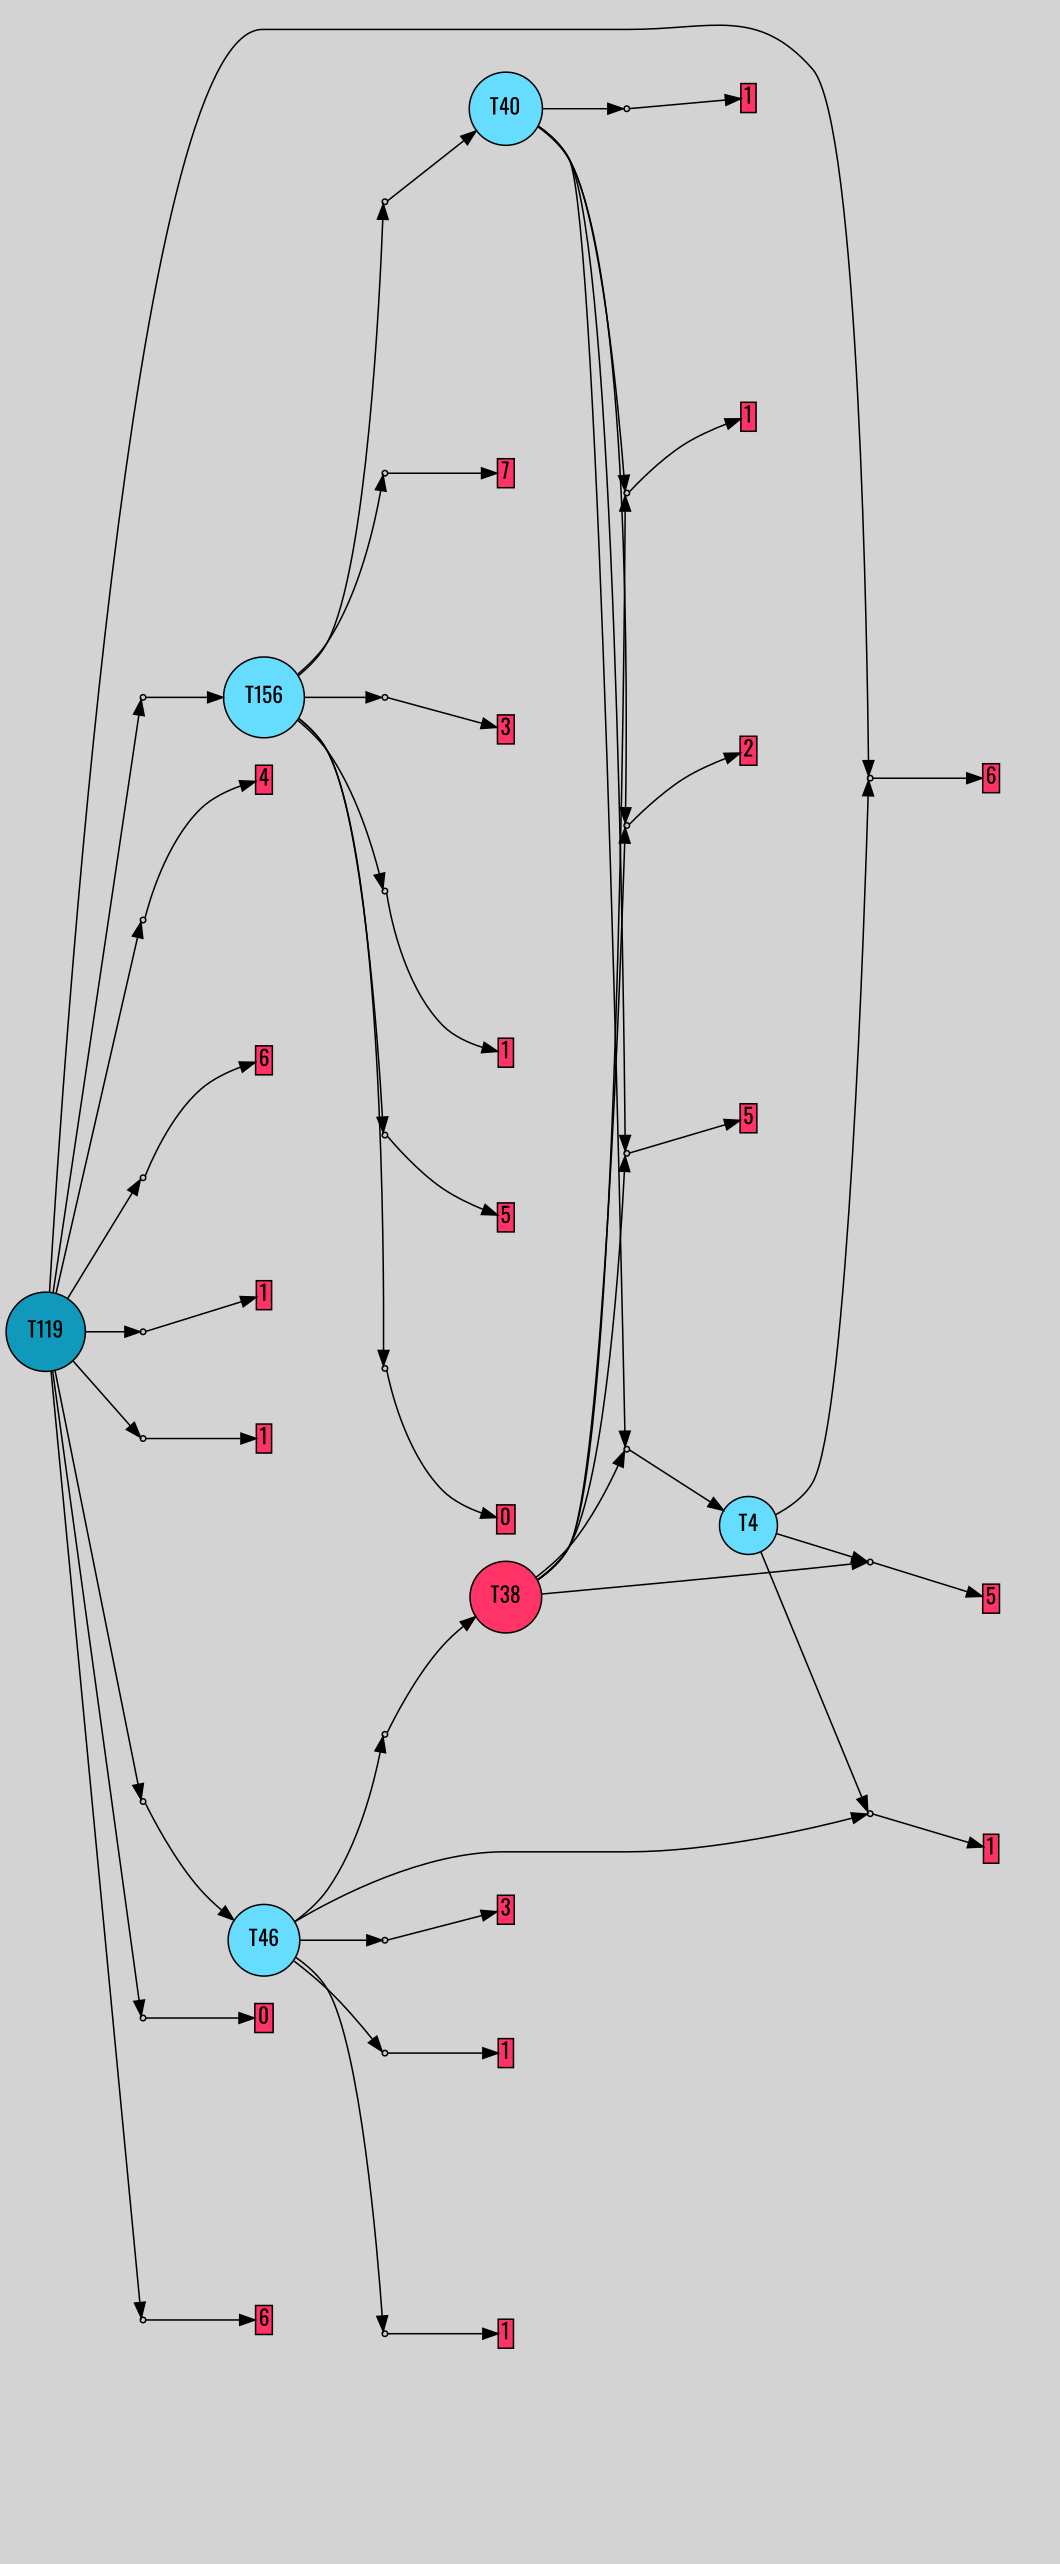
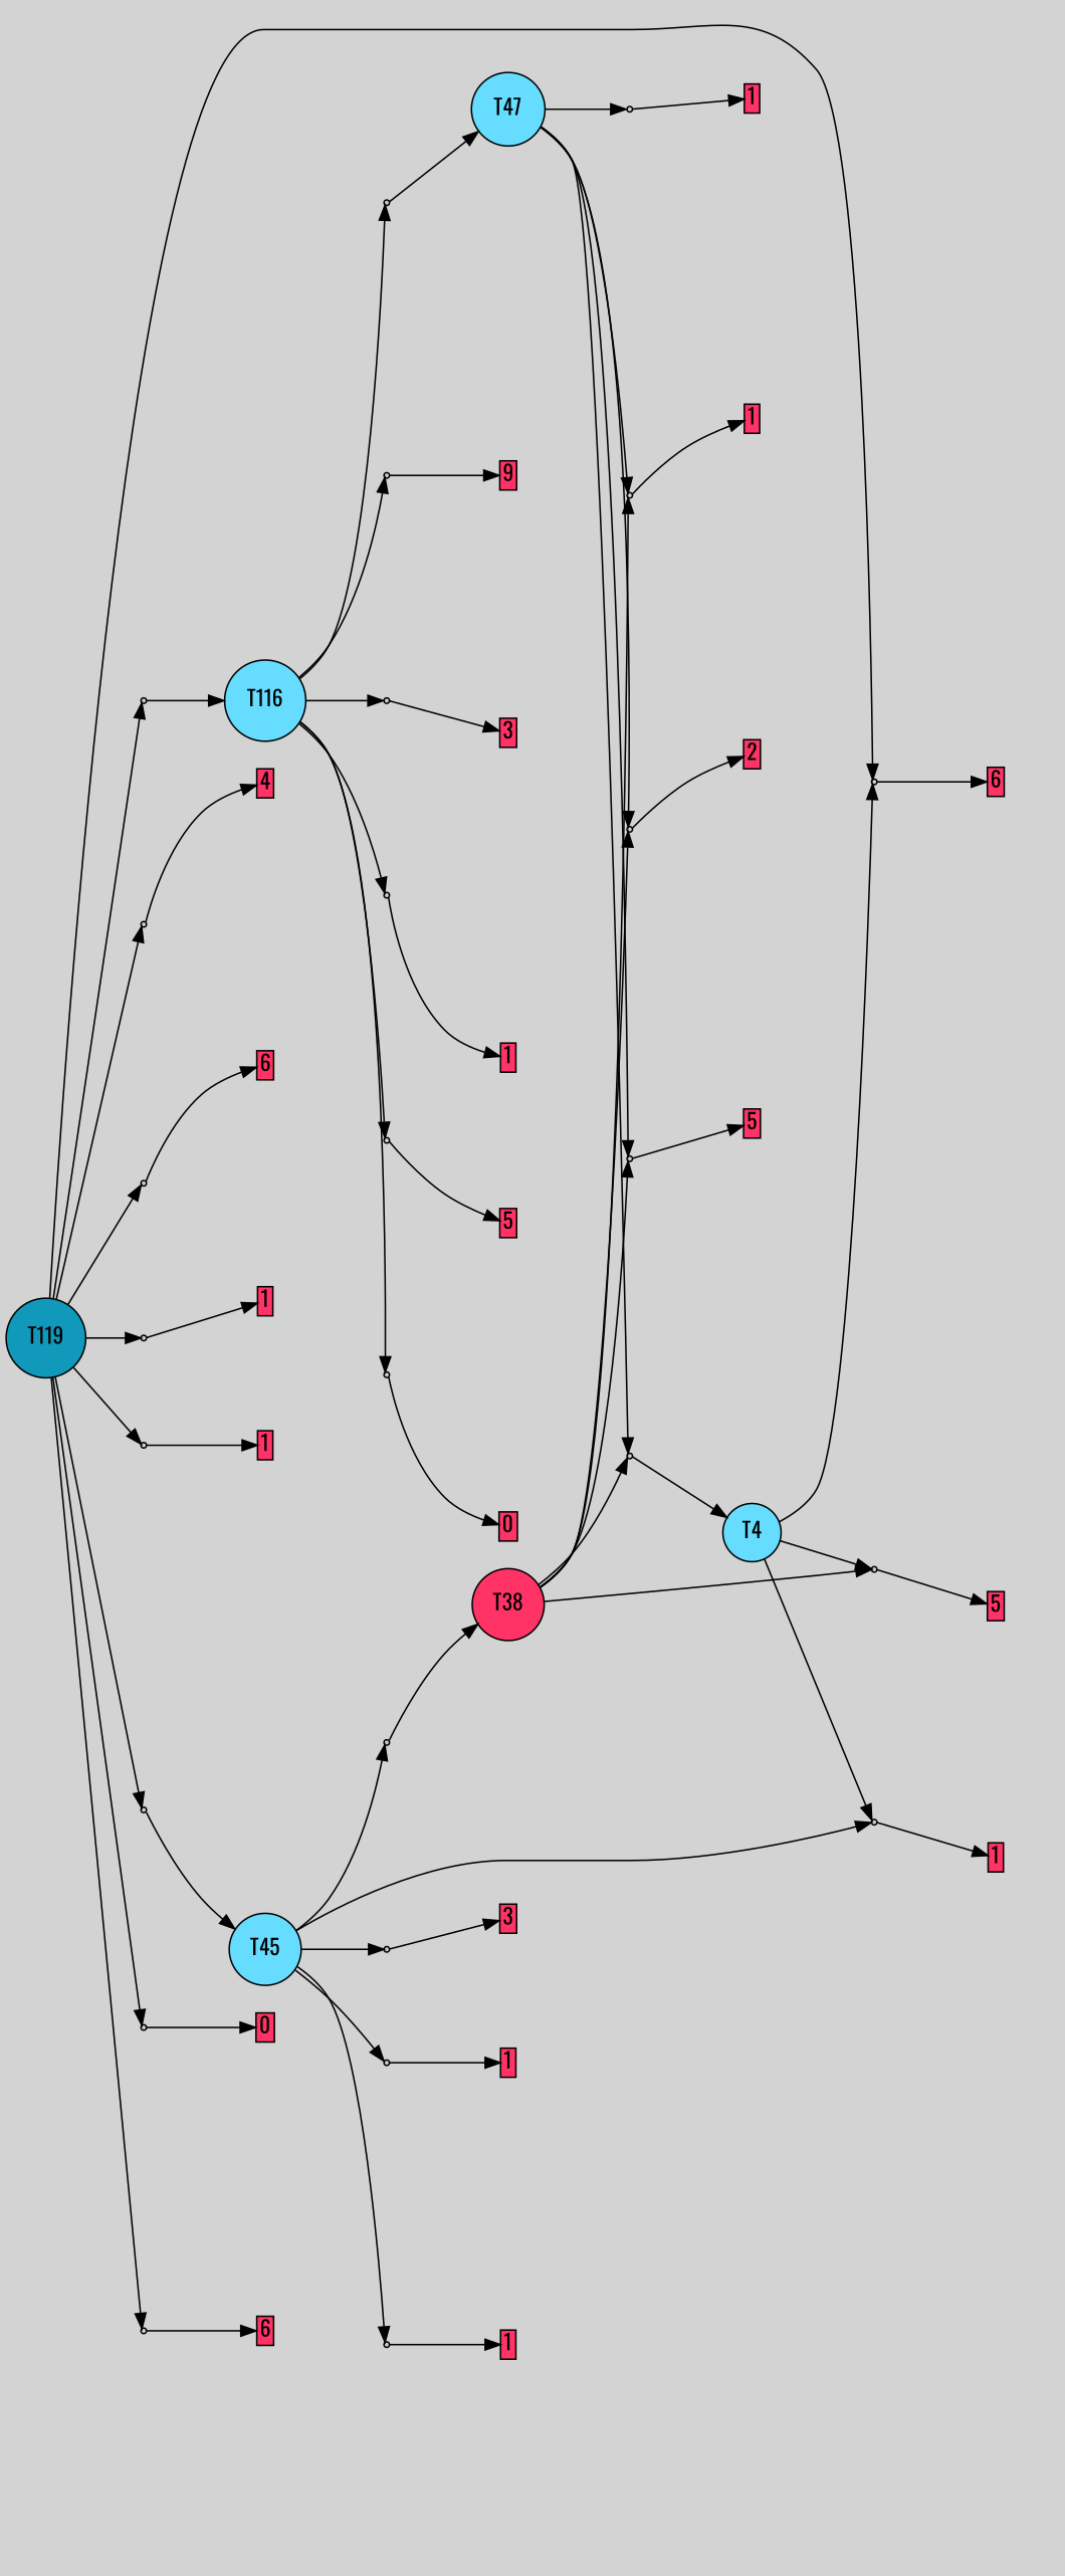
  digraph {
    bgcolor=lightgray
    fontname=Oswald
    rankdir=LR
    node [fontname=Oswald shape=box style=filled]
    edge [fontname=Oswald]
    T119 [fillcolor="#1199bb" shape=circle]
    P3122 [fillcolor="#cccccc" shape=point]
    P3139 [fillcolor="#cccccc" shape=point]
    P3140 [fillcolor="#cccccc" shape=point]
    P3141 [fillcolor="#cccccc" shape=point]
    P3142 [fillcolor="#cccccc" shape=point]
    P3143 [fillcolor="#cccccc" shape=point]
    P3144 [fillcolor="#cccccc" shape=point]
    P3145 [fillcolor="#cccccc" shape=point]
    P3146 [fillcolor="#cccccc" shape=point]
    n11 [fillcolor="#66ddff" label=T4 shape=circle]
    P3121 [fillcolor="#cccccc" shape=point]
    P3123 [fillcolor="#cccccc" shape=point]
    n14 [label="6|7&2|3#4|0&#92;n6|4&1|3#4|7&#92;n" style=invis]
    n15 [fillcolor="#ff3366" height=0 label=5 margin=0.03 width=0]
    n16 [label="0|6&0|6#3|3&#92;n3|0&1|7#1|5&#92;n2|1&2|3#1|3&#92;n3|2&1|3#1|0&#92;n0|6&3|1#1|4&#92;n" style=invis]
    n17 [fillcolor="#ff3366" height=0 label=6 margin=0.03 width=0]
    n18 [label="5|3&2|3#2|7&#92;n" style=invis]
    n19 [fillcolor="#ff3366" height=0 label=1 margin=0.03 width=0]
    T38 [fillcolor="#ff3366" shape=circle]
    P3124 [fillcolor="#cccccc" shape=point]
    P3125 [fillcolor="#cccccc" shape=point]
    P3126 [fillcolor="#cccccc" shape=point]
    P3127 [fillcolor="#cccccc" shape=point]
    n25 [label="0|0&0|3#2|4&#92;n5|3&3|1#1|0&#92;n" style=invis]
    n26 [fillcolor="#ff3366" height=0 label=5 margin=0.03 width=0]
    n27 [label="5|2&4|4#2|3&#92;n6|4&0|7#4|1&#92;n0|4&2|3#3|3&#92;n5|7&1|1#4|0&#92;n0|0&2|3#2|7&#92;n0|3&0|1#2|1&#92;n5|7&1|2#2|7&#92;n0|2&3|0#0|2&#92;n8|7&4|7#2|0&#92;n" style=invis]
    n28 [fillcolor="#ff3366" height=0 label=1 margin=0.03 width=0]
    n29 [label="4|0&0|7#1|4&#92;n0|5&4|5#1|4&#92;n1|0&4|4#3|7&#92;n2|0&0|3#0|6&#92;n3|0&0|0#2|0&#92;n1|7&1|6#4|0&#92;n7|7&2|4#0|6&#92;n3|6&4|1#0|4&#92;n7|1&2|0#3|4&#92;n" style=invis]
    n30 [fillcolor="#ff3366" height=0 label=2 margin=0.03 width=0]
    n31 [label="2|0&4|0#2|2&#92;n8|3&1|2#2|6&#92;n3|2&1|1#1|0&#92;n0|6&3|1#1|4&#92;n4|2&3|6#3|6&#92;n2|1&2|3#1|3&#92;n0|3&0|5#3|3&#92;n4|2&3|4#2|6&#92;n" style=invis]
-   T40 [fillcolor="#66ddff" shape=circle]
+   T40 [fillcolor="#66ddff" shape=circle label=T47]
    P3128 [fillcolor="#cccccc" shape=point]
    n34 [label="0|0&2|3#2|7&#92;n6|4&0|7#4|1&#92;n0|3&0|1#2|1&#92;n8|1&3|6#1|1&#92;n5|7&1|1#4|0&#92;n5|2&4|4#2|3&#92;n0|4&2|3#3|3&#92;n5|7&1|2#2|7&#92;n0|2&3|0#0|0&#92;n" style=invis]
    n35 [fillcolor="#ff3366" height=0 label=1 margin=0.03 width=0]
-   T45 [fillcolor="#66ddff" shape=circle label=T46]
+   T45 [fillcolor="#66ddff" shape=circle]
    P3129 [fillcolor="#cccccc" shape=point]
    P3130 [fillcolor="#cccccc" shape=point]
    P3131 [fillcolor="#cccccc" shape=point]
    P3132 [fillcolor="#cccccc" shape=point]
    n41 [label="6|0&2|6#2|1&#92;n2|3&2|3#1|0&#92;n" style=invis]
    n42 [fillcolor="#ff3366" height=0 label=3 margin=0.03 width=0]
    n43 [label="5|2&4|4#2|3&#92;n6|4&0|7#4|1&#92;n0|3&0|1#2|1&#92;n5|7&1|1#4|0&#92;n0|0&2|3#2|7&#92;n0|4&2|3#3|3&#92;n5|7&1|2#2|7&#92;n0|2&3|0#0|2&#92;n" style=invis]
    n44 [fillcolor="#ff3366" height=0 label=1 margin=0.03 width=0]
    n45 [label="8|6&1|1#4|6&#92;n4|6&1|2#4|5&#92;n3|5&1|3#4|0&#92;n4|0&3|1#4|6&#92;n3|0&0|2#0|3&#92;n" style=invis]
    n46 [fillcolor="#ff3366" height=0 label=1 margin=0.03 width=0]
    n47 [label="6|3&4|3#3|2&#92;n3|2&0|1#3|2&#92;n6|0&0|2#3|5&#92;n2|0&3|7#1|7&#92;n0|7&1|5#3|1&#92;n8|5&0|4#1|2&#92;n" style=invis]
-   T116 [fillcolor="#66ddff" shape=circle label=T156]
+   T116 [fillcolor="#66ddff" shape=circle]
    P3133 [fillcolor="#cccccc" shape=point]
    P3134 [fillcolor="#cccccc" shape=point]
    P3135 [fillcolor="#cccccc" shape=point]
    P3136 [fillcolor="#cccccc" shape=point]
    P3137 [fillcolor="#cccccc" shape=point]
    P3138 [fillcolor="#cccccc" shape=point]
    n55 [label="7|3&0|2#2|1&#92;n4|0&4|0#4|6&#92;n" style=invis]
    n56 [label="1|6&3|5#1|4&#92;n6|2&2|5#0|3&#92;n3|0&4|1#1|3&#92;n7|7&2|6#2|6&#92;n0|2&4|5#4|3&#92;n2|0&0|7#2|4&#92;n4|6&1|7#3|0&#92;n" style=invis]
-   n57 [fillcolor="#ff3366" height=0 label=7 margin=0.03 width=0]
+   n57 [fillcolor="#ff3366" height=0 label=9 margin=0.03 width=0]
    n58 [label="2|0&4|0#2|2&#92;n8|3&1|6#2|6&#92;n3|2&1|1#1|0&#92;n0|6&3|1#1|4&#92;n0|3&0|5#3|3&#92;n2|1&2|3#1|3&#92;n4|2&3|4#2|6&#92;n" style=invis]
    n59 [fillcolor="#ff3366" height=0 label=3 margin=0.03 width=0]
    n60 [label="8|7&4|7#0|2&#92;n7|4&3|3#3|2&#92;n6|4&0|7#4|1&#92;n0|3&0|1#2|1&#92;n5|7&1|1#4|0&#92;n5|7&1|2#2|7&#92;n0|4&2|3#3|3&#92;n0|0&2|3#2|7&#92;n5|2&4|4#2|3&#92;n0|2&3|0#0|2&#92;n" style=invis]
    n61 [fillcolor="#ff3366" height=0 label=1 margin=0.03 width=0]
    n62 [label="1|7&0|2#4|1&#92;n7|0&1|2#0|6&#92;n6|7&3|5#2|1&#92;n" style=invis]
    n63 [fillcolor="#ff3366" height=0 label=5 margin=0.03 width=0]
    n64 [label="1|7&2|3#1|4&#92;n0|2&4|4#4|0&#92;n0|2&0|1#3|6&#92;n0|6&1|0#4|4&#92;n4|0&1|3#2|3&#92;n4|1&0|3#0|7&#92;n6|4&2|2#4|1&#92;n1|5&3|7#4|6&#92;n2|2&3|3#1|2&#92;n" style=invis]
    n65 [fillcolor="#ff3366" height=0 label=0 margin=0.03 width=0]
    n66 [label="8|6&1|7#4|5&#92;n0|0&4|0#1|6&#92;n3|2&0|1#2|1&#92;n" style=invis]
    n67 [label="4|6&2|3#3|7&#92;n1|7&3|2#1|1&#92;n1|0&4|0#2|6&#92;n3|0&2|6#0|6&#92;n0|3&2|5#1|1&#92;n2|0&2|5#3|3&#92;n4|7&3|0#0|7&#92;n4|5&0|3#1|1&#92;n" style=invis]
    n68 [fillcolor="#ff3366" height=0 label=4 margin=0.03 width=0]
    n69 [label="0|6&0|6#3|3&#92;n3|2&1|3#1|0&#92;n2|1&2|3#1|3&#92;n4|5&3|6#3|4&#92;n3|0&1|5#1|5&#92;n0|6&3|1#1|4&#92;n" style=invis]
    n70 [fillcolor="#ff3366" height=0 label=6 margin=0.03 width=0]
    n71 [label="5|0&3|0#1|0&#92;n2|3&2|6#1|4&#92;n" style=invis]
    n72 [fillcolor="#ff3366" height=0 label=1 margin=0.03 width=0]
    n73 [label="8|2&4|7#0|2&#92;n7|4&3|3#3|2&#92;n6|4&0|7#4|1&#92;n0|3&0|1#2|1&#92;n0|2&3|0#0|2&#92;n0|4&2|3#3|3&#92;n0|0&2|3#2|7&#92;n5|2&4|4#2|3&#92;n5|7&1|2#2|7&#92;n" style=invis]
    n74 [fillcolor="#ff3366" height=0 label=1 margin=0.03 width=0]
    n75 [label="7|0&4|2#2|6&#92;n2|3&3|3#1|5&#92;n2|5&3|7#0|5&#92;n8|2&2|7#4|1&#92;n3|5&1|2#4|6&#92;n6|4&3|1#3|0&#92;n" style=invis]
    n76 [label="1|7&2|3#1|4&#92;n0|2&4|4#4|0&#92;n0|2&0|1#3|6&#92;n3|3&2|1#4|7&#92;n0|6&1|0#4|4&#92;n4|0&1|3#2|3&#92;n4|1&0|3#0|7&#92;n1|5&1|7#4|6&#92;n6|4&2|2#4|1&#92;n" style=invis]
    n77 [fillcolor="#ff3366" height=0 label=0 margin=0.03 width=0]
    n78 [label="1|6&3|5#1|4&#92;n0|2&4|5#3|3&#92;n6|2&2|4#0|3&#92;n2|1&2|3#0|3&#92;n7|7&2|6#2|6&#92;n3|0&4|1#1|3&#92;n2|0&0|7#2|4&#92;n4|6&1|7#3|0&#92;n" style=invis]
    n79 [fillcolor="#ff3366" height=0 label=6 margin=0.03 width=0]
    subgraph sub_1 {
      rank=same
      T119
    }
    T119 -> P3122
    T119 -> P3139
    T119 -> P3140
    T119 -> P3141
    T119 -> P3142
    T119 -> P3143
    T119 -> P3144
    T119 -> P3145
    T119 -> P3146
    P3122 -> n16 [style=invis]
    P3122 -> n17
    P3139 -> T116
    P3139 -> n66 [style=invis]
    P3140 -> n67 [style=invis]
    P3140 -> n68
    P3141 -> n69 [style=invis]
    P3141 -> n70
    P3142 -> n71 [style=invis]
    P3142 -> n72
    P3143 -> n73 [style=invis]
    P3143 -> n74
    P3144 -> T45
    P3144 -> n75 [style=invis]
    P3145 -> n76 [style=invis]
    P3145 -> n77
    P3146 -> n78 [style=invis]
    P3146 -> n79
    n11 -> P3122
    n11 -> P3121
    n11 -> P3123
    P3121 -> n14 [style=invis]
    P3121 -> n15
    P3123 -> n18 [style=invis]
    P3123 -> n19
    T38 -> P3121
    T38 -> P3124
    T38 -> P3125
    T38 -> P3126
    T38 -> P3127
    P3124 -> n25 [style=invis]
    P3124 -> n26
    P3125 -> n27 [style=invis]
    P3125 -> n28
    P3126 -> n29 [style=invis]
    P3126 -> n30
    P3127 -> n11
    P3127 -> n31 [style=invis]
    T40 -> P3124
    T40 -> P3125
    T40 -> P3126
    T40 -> P3127
    T40 -> P3128
    P3128 -> n34 [style=invis]
    P3128 -> n35
    T45 -> P3123
    T45 -> P3129
    T45 -> P3130
    T45 -> P3131
    T45 -> P3132
    P3129 -> n41 [style=invis]
    P3129 -> n42
    P3130 -> n43 [style=invis]
    P3130 -> n44
    P3131 -> n45 [style=invis]
    P3131 -> n46
    P3132 -> T38
    P3132 -> n47 [style=invis]
    T116 -> P3133
    T116 -> P3134
    T116 -> P3135
    T116 -> P3136
    T116 -> P3137
    T116 -> P3138
    P3133 -> T40
    P3133 -> n55 [style=invis]
    P3134 -> n56 [style=invis]
    P3134 -> n57
    P3135 -> n58 [style=invis]
    P3135 -> n59
    P3136 -> n60 [style=invis]
    P3136 -> n61
    P3137 -> n62 [style=invis]
    P3137 -> n63
    P3138 -> n64 [style=invis]
    P3138 -> n65
  }
